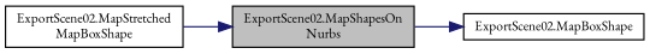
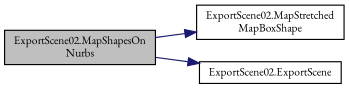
  digraph {
    fontname="EB Garamond"
    rankdir=LR
    node [color=black fillcolor=white fontname="EB Garamond" fontsize=10 shape=record style=filled]
    edge [color=midnightblue fontname="EB Garamond" fontsize=10 labelfontname=Helvetica labelfontsize=10 style=solid]
    n1 [fillcolor=grey75 fontcolor=black height=0.2 label="ExportScene02.MapShapesOn\lNurbs" width=0.4]
    n2 [height=0.2 label="ExportScene02.MapStretched\lMapBoxShape" width=0.4]
-   n3 [height=0.2 label="ExportScene02.MapBoxShape" width=0.4]
-   n2 -> n1
+   n3 [height=0.2 label="ExportScene02.ExportScene" width=0.4]
+   n1 -> n2
    n1 -> n3
  }
